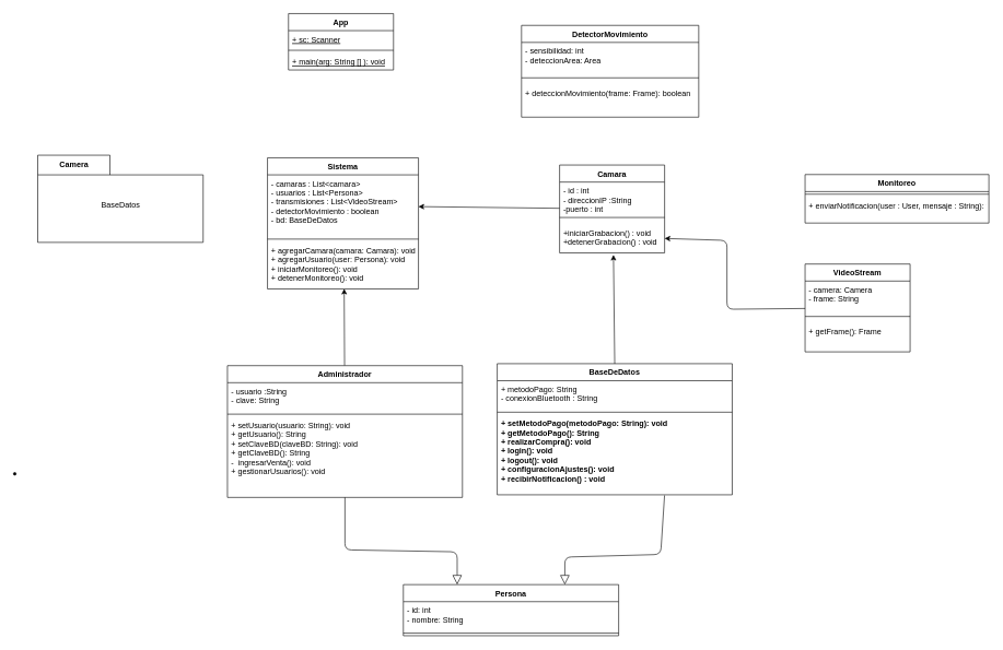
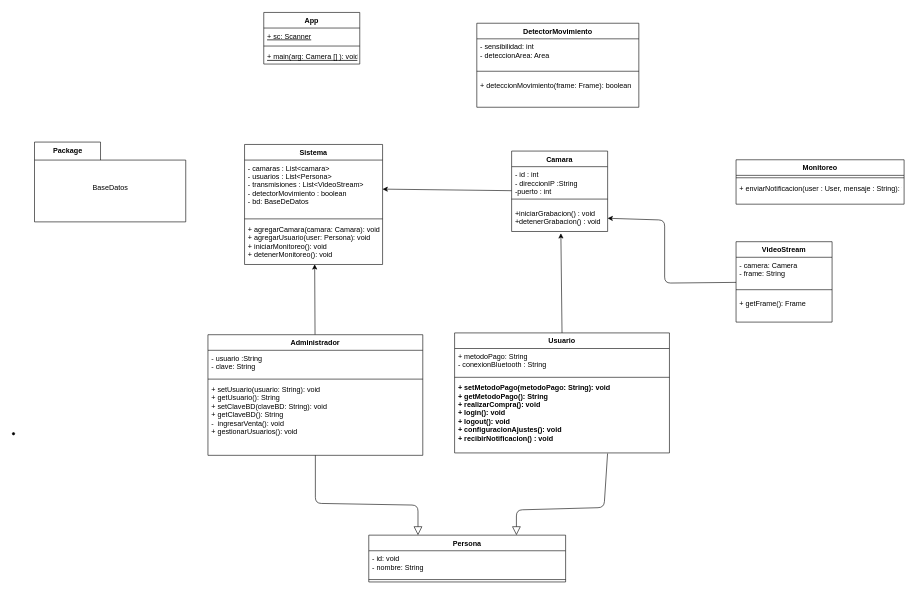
  <mxCell id="0" />
  <mxCell id="1" parent="0" />
  <mxCell id="2" style="edgeStyle=none;html=1;" parent="1" source="3" target="24" edge="1"><mxGeometry relative="1" as="geometry" /></mxCell>
  <mxCell id="3" value="Camara" style="swimlane;fontStyle=1;align=center;verticalAlign=top;childLayout=stackLayout;horizontal=1;startSize=26;horizontalStack=0;resizeParent=1;resizeParentMax=0;resizeLast=0;collapsible=1;marginBottom=0;" parent="1" vertex="1"><mxGeometry x="852" y="251" width="160" height="134" as="geometry" /></mxCell>
  <mxCell id="4" value="- id : int&#10;- direccionIP :String&#10;-puerto : int" style="text;strokeColor=none;fillColor=none;align=left;verticalAlign=top;spacingLeft=4;spacingRight=4;overflow=hidden;rotatable=0;points=[[0,0.5],[1,0.5]];portConstraint=eastwest;" parent="3" vertex="1"><mxGeometry y="26" width="160" height="44" as="geometry" /></mxCell>
  <mxCell id="5" value="" style="line;strokeWidth=1;fillColor=none;align=left;verticalAlign=middle;spacingTop=-1;spacingLeft=3;spacingRight=3;rotatable=0;labelPosition=right;points=[];portConstraint=eastwest;strokeColor=inherit;" parent="3" vertex="1"><mxGeometry y="70" width="160" height="20" as="geometry" /></mxCell>
  <mxCell id="6" value="+iniciarGrabacion() : void&#10;+detenerGrabacion() : void" style="text;strokeColor=none;fillColor=none;align=left;verticalAlign=top;spacingLeft=4;spacingRight=4;overflow=hidden;rotatable=0;points=[[0,0.5],[1,0.5]];portConstraint=eastwest;" parent="3" vertex="1"><mxGeometry y="90" width="160" height="44" as="geometry" /></mxCell>
  <mxCell id="7" value="Monitoreo" style="swimlane;fontStyle=1;align=center;verticalAlign=top;childLayout=stackLayout;horizontal=1;startSize=26;horizontalStack=0;resizeParent=1;resizeParentMax=0;resizeLast=0;collapsible=1;marginBottom=0;" parent="1" vertex="1"><mxGeometry x="1226" y="265.5" width="280" height="74" as="geometry" /></mxCell>
  <mxCell id="8" value="" style="line;strokeWidth=1;fillColor=none;align=left;verticalAlign=middle;spacingTop=-1;spacingLeft=3;spacingRight=3;rotatable=0;labelPosition=right;points=[];portConstraint=eastwest;strokeColor=inherit;" parent="7" vertex="1"><mxGeometry y="26" width="280" height="8" as="geometry" /></mxCell>
  <mxCell id="9" value="+ enviarNotificacion(user : User, mensaje : String): void" style="text;strokeColor=none;fillColor=none;align=left;verticalAlign=top;spacingLeft=4;spacingRight=4;overflow=hidden;rotatable=0;points=[[0,0.5],[1,0.5]];portConstraint=eastwest;" parent="7" vertex="1"><mxGeometry y="34" width="280" height="40" as="geometry" /></mxCell>
  <mxCell id="10" style="edgeStyle=none;html=1;entryX=1;entryY=0.5;entryDx=0;entryDy=0;" parent="1" source="11" target="6" edge="1"><mxGeometry relative="1" as="geometry"><mxPoint x="1082" y="394" as="targetPoint" /><Array as="points"><mxPoint x="1107" y="471" /><mxPoint x="1107" y="366" /></Array></mxGeometry></mxCell>
  <mxCell id="11" value="VideoStream" style="swimlane;fontStyle=1;align=center;verticalAlign=top;childLayout=stackLayout;horizontal=1;startSize=26;horizontalStack=0;resizeParent=1;resizeParentMax=0;resizeLast=0;collapsible=1;marginBottom=0;" parent="1" vertex="1"><mxGeometry x="1226" y="402" width="160" height="134" as="geometry" /></mxCell>
  <mxCell id="12" value="- camera: Camera &#10;- frame: String " style="text;strokeColor=none;fillColor=none;align=left;verticalAlign=top;spacingLeft=4;spacingRight=4;overflow=hidden;rotatable=0;points=[[0,0.5],[1,0.5]];portConstraint=eastwest;" parent="11" vertex="1"><mxGeometry y="26" width="160" height="44" as="geometry" /></mxCell>
  <mxCell id="13" value="" style="line;strokeWidth=1;fillColor=none;align=left;verticalAlign=middle;spacingTop=-1;spacingLeft=3;spacingRight=3;rotatable=0;labelPosition=right;points=[];portConstraint=eastwest;strokeColor=inherit;" parent="11" vertex="1"><mxGeometry y="70" width="160" height="20" as="geometry" /></mxCell>
  <mxCell id="14" value="+ getFrame(): Frame  " style="text;strokeColor=none;fillColor=none;align=left;verticalAlign=top;spacingLeft=4;spacingRight=4;overflow=hidden;rotatable=0;points=[[0,0.5],[1,0.5]];portConstraint=eastwest;" parent="11" vertex="1"><mxGeometry y="90" width="160" height="44" as="geometry" /></mxCell>
  <mxCell id="15" value="DetectorMovimiento" style="swimlane;fontStyle=1;align=center;verticalAlign=top;childLayout=stackLayout;horizontal=1;startSize=26;horizontalStack=0;resizeParent=1;resizeParentMax=0;resizeLast=0;collapsible=1;marginBottom=0;" parent="1" vertex="1"><mxGeometry x="794" y="38" width="270" height="140" as="geometry" /></mxCell>
  <mxCell id="16" value="- sensibilidad: int &#10;- deteccionArea: Area    " style="text;strokeColor=none;fillColor=none;align=left;verticalAlign=top;spacingLeft=4;spacingRight=4;overflow=hidden;rotatable=0;points=[[0,0.5],[1,0.5]];portConstraint=eastwest;" parent="15" vertex="1"><mxGeometry y="26" width="270" height="44" as="geometry" /></mxCell>
  <mxCell id="17" value="" style="line;strokeWidth=1;fillColor=none;align=left;verticalAlign=middle;spacingTop=-1;spacingLeft=3;spacingRight=3;rotatable=0;labelPosition=right;points=[];portConstraint=eastwest;strokeColor=inherit;" parent="15" vertex="1"><mxGeometry y="70" width="270" height="20" as="geometry" /></mxCell>
  <mxCell id="18" value="+ deteccionMovimiento(frame: Frame): boolean" style="text;strokeColor=none;fillColor=none;align=left;verticalAlign=top;spacingLeft=4;spacingRight=4;overflow=hidden;rotatable=0;points=[[0,0.5],[1,0.5]];portConstraint=eastwest;" parent="15" vertex="1"><mxGeometry y="90" width="270" height="50" as="geometry" /></mxCell>
  <mxCell id="19" value="App" style="swimlane;fontStyle=1;align=center;verticalAlign=top;childLayout=stackLayout;horizontal=1;startSize=26;horizontalStack=0;resizeParent=1;resizeParentMax=0;resizeLast=0;collapsible=1;marginBottom=0;" parent="1" vertex="1"><mxGeometry x="439" y="20" width="160" height="86" as="geometry" /></mxCell>
  <mxCell id="20" value="+ sc: Scanner" style="text;strokeColor=none;fillColor=none;align=left;verticalAlign=top;spacingLeft=4;spacingRight=4;overflow=hidden;rotatable=0;points=[[0,0.5],[1,0.5]];portConstraint=eastwest;fontStyle=4" parent="19" vertex="1"><mxGeometry y="26" width="160" height="26" as="geometry" /></mxCell>
  <mxCell id="21" value="" style="line;strokeWidth=1;fillColor=none;align=left;verticalAlign=middle;spacingTop=-1;spacingLeft=3;spacingRight=3;rotatable=0;labelPosition=right;points=[];portConstraint=eastwest;strokeColor=inherit;" parent="19" vertex="1"><mxGeometry y="52" width="160" height="8" as="geometry" /></mxCell>
- <mxCell id="22" value="+ main(arg: String [] ): void" style="text;strokeColor=none;fillColor=none;align=left;verticalAlign=top;spacingLeft=4;spacingRight=4;overflow=hidden;rotatable=0;points=[[0,0.5],[1,0.5]];portConstraint=eastwest;fontStyle=4" parent="19" vertex="1"><mxGeometry y="60" width="160" height="26" as="geometry" /></mxCell>
+ <mxCell id="22" value="+ main(arg: Camera [] ): void" style="text;strokeColor=none;fillColor=none;align=left;verticalAlign=top;spacingLeft=4;spacingRight=4;overflow=hidden;rotatable=0;points=[[0,0.5],[1,0.5]];portConstraint=eastwest;fontStyle=4" parent="19" vertex="1"><mxGeometry y="60" width="160" height="26" as="geometry" /></mxCell>
  <mxCell id="23" value="Sistema" style="swimlane;fontStyle=1;align=center;verticalAlign=top;childLayout=stackLayout;horizontal=1;startSize=26;horizontalStack=0;resizeParent=1;resizeParentMax=0;resizeLast=0;collapsible=1;marginBottom=0;" parent="1" vertex="1"><mxGeometry x="407" y="240" width="230" height="200" as="geometry" /></mxCell>
  <mxCell id="24" value="- camaras : List&lt;camara&gt;&#10;- usuarios : List&lt;Persona&gt;&#10;- transmisiones : List&lt;VideoStream&gt;&#10;- detectorMovimiento : boolean&#10;- bd: BaseDeDatos" style="text;strokeColor=none;fillColor=none;align=left;verticalAlign=top;spacingLeft=4;spacingRight=4;overflow=hidden;rotatable=0;points=[[0,0.5],[1,0.5]];portConstraint=eastwest;" parent="23" vertex="1"><mxGeometry y="26" width="230" height="94" as="geometry" /></mxCell>
  <mxCell id="25" value="" style="line;strokeWidth=1;fillColor=none;align=left;verticalAlign=middle;spacingTop=-1;spacingLeft=3;spacingRight=3;rotatable=0;labelPosition=right;points=[];portConstraint=eastwest;strokeColor=inherit;" parent="23" vertex="1"><mxGeometry y="120" width="230" height="8" as="geometry" /></mxCell>
  <mxCell id="26" value="+ agregarCamara(camara: Camara): void &#10;+ agregarUsuario(user: Persona): void &#10;+ iniciarMonitoreo(): void &#10;+ detenerMonitoreo(): void    " style="text;strokeColor=none;fillColor=none;align=left;verticalAlign=top;spacingLeft=4;spacingRight=4;overflow=hidden;rotatable=0;points=[[0,0.5],[1,0.5]];portConstraint=eastwest;" parent="23" vertex="1"><mxGeometry y="128" width="230" height="72" as="geometry" /></mxCell>
- <mxCell id="27" value="BaseDeDatos" style="swimlane;fontStyle=1;align=center;verticalAlign=top;childLayout=stackLayout;horizontal=1;startSize=26;horizontalStack=0;resizeParent=1;resizeParentMax=0;resizeLast=0;collapsible=1;marginBottom=0;" parent="1" vertex="1"><mxGeometry x="757" y="554" width="358" height="200" as="geometry" /></mxCell>
+ <mxCell id="27" value="Usuario" style="swimlane;fontStyle=1;align=center;verticalAlign=top;childLayout=stackLayout;horizontal=1;startSize=26;horizontalStack=0;resizeParent=1;resizeParentMax=0;resizeLast=0;collapsible=1;marginBottom=0;" parent="1" vertex="1"><mxGeometry x="757" y="554" width="358" height="200" as="geometry" /></mxCell>
  <mxCell id="28" value="+ metodoPago: String&#10;- conexionBluetooth : String" style="text;strokeColor=none;fillColor=none;align=left;verticalAlign=top;spacingLeft=4;spacingRight=4;overflow=hidden;rotatable=0;points=[[0,0.5],[1,0.5]];portConstraint=eastwest;" parent="27" vertex="1"><mxGeometry y="26" width="358" height="44" as="geometry" /></mxCell>
  <mxCell id="29" value="" style="line;strokeWidth=1;fillColor=none;align=left;verticalAlign=middle;spacingTop=-1;spacingLeft=3;spacingRight=3;rotatable=0;labelPosition=right;points=[];portConstraint=eastwest;strokeColor=inherit;" parent="27" vertex="1"><mxGeometry y="70" width="358" height="8" as="geometry" /></mxCell>
  <mxCell id="30" value="+ setMetodoPago(metodoPago: String): void&#10;+ getMetodoPago(): String&#10;+ realizarCompra(): void&#10;+ login(): void&#10;+ logout(): void &#10;+ configuracionAjustes(): void&#10;+ recibirNotificacion() : void &#10;&#10;&#10;" style="text;strokeColor=none;fillColor=none;align=left;verticalAlign=top;spacingLeft=4;spacingRight=4;overflow=hidden;rotatable=0;points=[[0,0.5],[1,0.5]];portConstraint=eastwest;fontStyle=1" parent="27" vertex="1"><mxGeometry y="78" width="358" height="122" as="geometry" /></mxCell>
  <mxCell id="31" style="edgeStyle=none;html=1;entryX=0.508;entryY=0.996;entryDx=0;entryDy=0;entryPerimeter=0;" parent="1" source="32" target="26" edge="1"><mxGeometry relative="1" as="geometry" /></mxCell>
  <mxCell id="32" value="Administrador" style="swimlane;fontStyle=1;align=center;verticalAlign=top;childLayout=stackLayout;horizontal=1;startSize=26;horizontalStack=0;resizeParent=1;resizeParentMax=0;resizeLast=0;collapsible=1;marginBottom=0;" parent="1" vertex="1"><mxGeometry x="346" y="557" width="358" height="201" as="geometry" /></mxCell>
  <mxCell id="33" value="- usuario :String&#10;- clave: String" style="text;strokeColor=none;fillColor=none;align=left;verticalAlign=top;spacingLeft=4;spacingRight=4;overflow=hidden;rotatable=0;points=[[0,0.5],[1,0.5]];portConstraint=eastwest;" parent="32" vertex="1"><mxGeometry y="26" width="358" height="44" as="geometry" /></mxCell>
  <mxCell id="34" value="" style="line;strokeWidth=1;fillColor=none;align=left;verticalAlign=middle;spacingTop=-1;spacingLeft=3;spacingRight=3;rotatable=0;labelPosition=right;points=[];portConstraint=eastwest;strokeColor=inherit;" parent="32" vertex="1"><mxGeometry y="70" width="358" height="8" as="geometry" /></mxCell>
  <mxCell id="35" value="+ setUsuario(usuario: String): void&#10;+ getUsuario(): String&#10;+ setClaveBD(claveBD: String): void&#10;+ getClaveBD(): String&#10;-  ingresarVenta(): void&#10;+ gestionarUsuarios(): void" style="text;strokeColor=none;fillColor=none;align=left;verticalAlign=top;spacingLeft=4;spacingRight=4;overflow=hidden;rotatable=0;points=[[0,0.5],[1,0.5]];portConstraint=eastwest;" parent="32" vertex="1"><mxGeometry y="78" width="358" height="123" as="geometry" /></mxCell>
  <mxCell id="36" value="Persona" style="swimlane;fontStyle=1;align=center;verticalAlign=top;childLayout=stackLayout;horizontal=1;startSize=26;horizontalStack=0;resizeParent=1;resizeParentMax=0;resizeLast=0;collapsible=1;marginBottom=0;" parent="1" vertex="1"><mxGeometry x="614" y="891" width="328" height="78" as="geometry" /></mxCell>
- <mxCell id="37" value="- id: int &#10;- nombre: String " style="text;strokeColor=none;fillColor=none;align=left;verticalAlign=top;spacingLeft=4;spacingRight=4;overflow=hidden;rotatable=0;points=[[0,0.5],[1,0.5]];portConstraint=eastwest;" parent="36" vertex="1"><mxGeometry y="26" width="328" height="44" as="geometry" /></mxCell>
+ <mxCell id="37" value="- id: void &#10;- nombre: String " style="text;strokeColor=none;fillColor=none;align=left;verticalAlign=top;spacingLeft=4;spacingRight=4;overflow=hidden;rotatable=0;points=[[0,0.5],[1,0.5]];portConstraint=eastwest;" parent="36" vertex="1"><mxGeometry y="26" width="328" height="44" as="geometry" /></mxCell>
  <mxCell id="38" value="" style="line;strokeWidth=1;fillColor=none;align=left;verticalAlign=middle;spacingTop=-1;spacingLeft=3;spacingRight=3;rotatable=0;labelPosition=right;points=[];portConstraint=eastwest;strokeColor=inherit;" parent="36" vertex="1"><mxGeometry y="70" width="328" height="8" as="geometry" /></mxCell>
  <mxCell id="39" value="" style="ellipse;html=1;fillColor=strokeColor;" vertex="1" parent="1"><mxGeometry x="20" y="720" width="4" height="4" as="geometry" /></mxCell>
  <mxCell id="40" value="" style="endArrow=block;endFill=0;endSize=12;html=1;exitX=0.712;exitY=1.008;exitDx=0;exitDy=0;exitPerimeter=0;entryX=0.75;entryY=0;entryDx=0;entryDy=0;" edge="1" parent="1" source="30" target="36"><mxGeometry width="160" relative="1" as="geometry"><mxPoint x="-350" y="722" as="sourcePoint" /><mxPoint x="-190" y="722" as="targetPoint" /><Array as="points"><mxPoint x="1006" y="845" /><mxPoint x="860" y="849" /></Array></mxGeometry></mxCell>
  <mxCell id="41" value="" style="endArrow=block;endFill=0;endSize=12;html=1;entryX=0.25;entryY=0;entryDx=0;entryDy=0;" edge="1" parent="1" source="35" target="36"><mxGeometry width="160" relative="1" as="geometry"><mxPoint x="531.996" y="777.996" as="sourcePoint" /><mxPoint x="562" y="842" as="targetPoint" /><Array as="points"><mxPoint x="525" y="838" /><mxPoint x="696" y="841" /></Array></mxGeometry></mxCell>
- <mxCell id="42" value="Camera" style="shape=folder;fontStyle=1;tabWidth=110;tabHeight=30;tabPosition=left;html=1;boundedLbl=1;labelInHeader=1;container=1;collapsible=0;" vertex="1" parent="1"><mxGeometry x="57" y="236" width="252" height="133" as="geometry" /></mxCell>
+ <mxCell id="42" value="Package" style="shape=folder;fontStyle=1;tabWidth=110;tabHeight=30;tabPosition=left;html=1;boundedLbl=1;labelInHeader=1;container=1;collapsible=0;" vertex="1" parent="1"><mxGeometry x="57" y="236" width="252" height="133" as="geometry" /></mxCell>
  <mxCell id="43" value="BaseDatos" style="html=1;strokeColor=none;resizeWidth=1;resizeHeight=1;fillColor=none;part=1;connectable=0;allowArrows=0;deletable=0;" vertex="1" parent="42"><mxGeometry width="252" height="93.1" relative="1" as="geometry"><mxPoint y="30" as="offset" /></mxGeometry></mxCell>
  <mxCell id="44" style="edgeStyle=none;html=1;entryX=0.513;entryY=1.068;entryDx=0;entryDy=0;entryPerimeter=0;exitX=0.5;exitY=0;exitDx=0;exitDy=0;" edge="1" parent="1" source="27" target="6"><mxGeometry relative="1" as="geometry"><mxPoint x="915.641" y="533.29" as="sourcePoint" /><mxPoint x="915" y="416.002" as="targetPoint" /></mxGeometry></mxCell>
